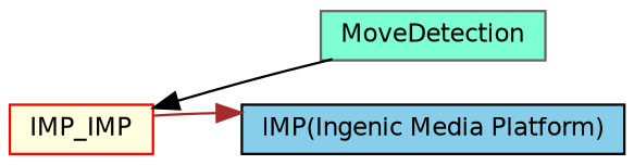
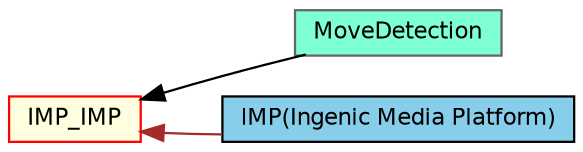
  digraph {
    rankdir=LR
    node [fontname=Helvetica fontsize=10 shape=record style=filled]
    edge [dir=back fontname=Helvetica fontsize=10 labelfontname=Helvetica labelfontsize=10 shape=plaintext style=solid]
    n1 [color=red fillcolor=lightyellow fontcolor=black height=0.2 label=IMP_IMP width=0.4]
    n2 [color=gray40 fillcolor=aquamarine height=0.2 label=MoveDetection width=0.4]
    n3 [color=black fillcolor=skyblue height=0.2 label="IMP(Ingenic Media Platform)" width=0.4]
    n1 -> n2 [color=black]
-   n3 -> n1 [color=brown]
+   n1 -> n3 [color=brown]
  }
